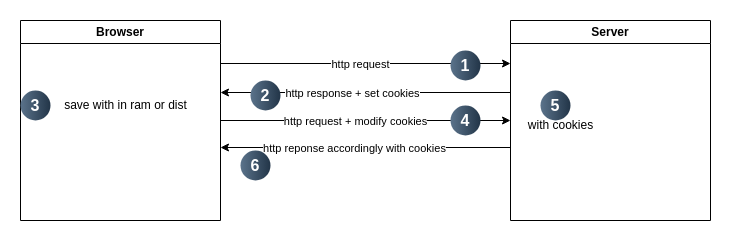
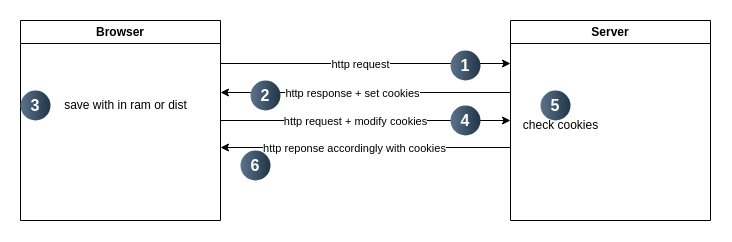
  <mxCell id="0" />
  <mxCell id="1" parent="0" />
  <mxCell id="2" style="edgeStyle=orthogonalEdgeStyle;rounded=0;orthogonalLoop=1;jettySize=auto;html=1;" parent="1" edge="1"><mxGeometry relative="1" as="geometry"><mxPoint x="510" y="120" as="targetPoint" /><mxPoint x="220" y="120" as="sourcePoint" /></mxGeometry></mxCell>
  <mxCell id="3" value="http request + modify cookies" style="edgeLabel;html=1;align=center;verticalAlign=middle;resizable=0;points=[];" parent="2" vertex="1" connectable="0"><mxGeometry x="-0.075" y="1" relative="1" as="geometry"><mxPoint y="1" as="offset" /></mxGeometry></mxCell>
  <mxCell id="4" value="Browser" style="swimlane;whiteSpace=wrap;html=1;" parent="1" vertex="1"><mxGeometry x="20" y="20" width="200" height="200" as="geometry" /></mxCell>
  <mxCell id="5" value="save with in ram or dist" style="text;html=1;align=center;verticalAlign=middle;resizable=0;points=[];autosize=1;strokeColor=none;fillColor=none;" parent="4" vertex="1"><mxGeometry x="20" y="70" width="170" height="30" as="geometry" /></mxCell>
  <mxCell id="6" style="edgeStyle=orthogonalEdgeStyle;rounded=0;orthogonalLoop=1;jettySize=auto;html=1;entryX=1;entryY=0.75;entryDx=0;entryDy=0;exitX=0;exitY=0.75;exitDx=0;exitDy=0;" parent="1" edge="1"><mxGeometry relative="1" as="geometry"><mxPoint x="510" y="92" as="sourcePoint" /><mxPoint x="220" y="92" as="targetPoint" /></mxGeometry></mxCell>
  <mxCell id="7" value="http response + set cookies" style="edgeLabel;html=1;align=center;verticalAlign=middle;resizable=0;points=[];" parent="6" vertex="1" connectable="0"><mxGeometry x="0.094" y="-1" relative="1" as="geometry"><mxPoint y="1" as="offset" /></mxGeometry></mxCell>
  <mxCell id="8" style="edgeStyle=orthogonalEdgeStyle;rounded=0;orthogonalLoop=1;jettySize=auto;html=1;" parent="1" edge="1"><mxGeometry relative="1" as="geometry"><mxPoint x="220" y="147" as="targetPoint" /><mxPoint x="510" y="147" as="sourcePoint" /></mxGeometry></mxCell>
  <mxCell id="9" value="http reponse accordingly with cookies" style="edgeLabel;html=1;align=center;verticalAlign=middle;resizable=0;points=[];" parent="8" vertex="1" connectable="0"><mxGeometry x="0.085" y="-2" relative="1" as="geometry"><mxPoint y="2" as="offset" /></mxGeometry></mxCell>
  <mxCell id="10" value="Server" style="swimlane;whiteSpace=wrap;html=1;" parent="1" vertex="1"><mxGeometry x="510" y="20" width="200" height="200" as="geometry" /></mxCell>
- <mxCell id="11" value="with cookies" style="text;html=1;align=center;verticalAlign=middle;resizable=0;points=[];autosize=1;strokeColor=none;fillColor=none;" parent="10" vertex="1"><mxGeometry y="90" width="100" height="30" as="geometry" /></mxCell>
+ <mxCell id="11" value="check cookies" style="text;html=1;align=center;verticalAlign=middle;resizable=0;points=[];autosize=1;strokeColor=none;fillColor=none;" parent="10" vertex="1"><mxGeometry y="90" width="100" height="30" as="geometry" /></mxCell>
  <mxCell id="12" value="5" style="ellipse;whiteSpace=wrap;html=1;aspect=fixed;rotation=0;gradientColor=#223548;strokeColor=none;gradientDirection=east;fillColor=#5b738b;rounded=0;pointerEvents=0;fontFamily=Helvetica;fontSize=16;fontColor=#FFFFFF;spacingTop=4;spacingBottom=4;spacingLeft=4;spacingRight=4;points=[];fontStyle=1" parent="10" vertex="1"><mxGeometry x="30" y="70" width="30" height="30" as="geometry" /></mxCell>
  <mxCell id="13" value="2" style="ellipse;whiteSpace=wrap;html=1;aspect=fixed;rotation=0;gradientColor=#223548;strokeColor=none;gradientDirection=east;fillColor=#5b738b;rounded=0;pointerEvents=0;fontFamily=Helvetica;fontSize=16;fontColor=#FFFFFF;spacingTop=4;spacingBottom=4;spacingLeft=4;spacingRight=4;points=[];fontStyle=1" parent="1" vertex="1"><mxGeometry x="250" y="80" width="30" height="30" as="geometry" /></mxCell>
  <mxCell id="14" value="" style="rounded=0;orthogonalLoop=1;jettySize=auto;html=1;" parent="1" edge="1"><mxGeometry relative="1" as="geometry"><mxPoint x="220" y="63" as="sourcePoint" /><mxPoint x="510" y="63" as="targetPoint" /></mxGeometry></mxCell>
  <mxCell id="15" value="http request" style="edgeLabel;html=1;align=center;verticalAlign=middle;resizable=0;points=[];" parent="14" vertex="1" connectable="0"><mxGeometry x="-0.048" y="2" relative="1" as="geometry"><mxPoint x="1" y="2" as="offset" /></mxGeometry></mxCell>
  <mxCell id="16" value="1" style="ellipse;whiteSpace=wrap;html=1;aspect=fixed;rotation=0;gradientColor=#223548;strokeColor=none;gradientDirection=east;fillColor=#5b738b;rounded=0;pointerEvents=0;fontFamily=Helvetica;fontSize=16;fontColor=#FFFFFF;spacingTop=4;spacingBottom=4;spacingLeft=4;spacingRight=4;points=[];fontStyle=1" parent="1" vertex="1"><mxGeometry x="450" y="50" width="30" height="30" as="geometry" /></mxCell>
  <mxCell id="17" value="3" style="ellipse;whiteSpace=wrap;html=1;aspect=fixed;rotation=0;gradientColor=#223548;strokeColor=none;gradientDirection=east;fillColor=#5b738b;rounded=0;pointerEvents=0;fontFamily=Helvetica;fontSize=16;fontColor=#FFFFFF;spacingTop=4;spacingBottom=4;spacingLeft=4;spacingRight=4;points=[];fontStyle=1" parent="1" vertex="1"><mxGeometry x="20" y="90" width="30" height="30" as="geometry" /></mxCell>
  <mxCell id="18" value="4" style="ellipse;whiteSpace=wrap;html=1;aspect=fixed;rotation=0;gradientColor=#223548;strokeColor=none;gradientDirection=east;fillColor=#5b738b;rounded=0;pointerEvents=0;fontFamily=Helvetica;fontSize=16;fontColor=#FFFFFF;spacingTop=4;spacingBottom=4;spacingLeft=4;spacingRight=4;points=[];fontStyle=1" parent="1" vertex="1"><mxGeometry x="450" y="105" width="30" height="30" as="geometry" /></mxCell>
  <mxCell id="19" value="6" style="ellipse;whiteSpace=wrap;html=1;aspect=fixed;rotation=0;gradientColor=#223548;strokeColor=none;gradientDirection=east;fillColor=#5b738b;rounded=0;pointerEvents=0;fontFamily=Helvetica;fontSize=16;fontColor=#FFFFFF;spacingTop=4;spacingBottom=4;spacingLeft=4;spacingRight=4;points=[];fontStyle=1" parent="1" vertex="1"><mxGeometry x="240" y="150" width="30" height="30" as="geometry" /></mxCell>
